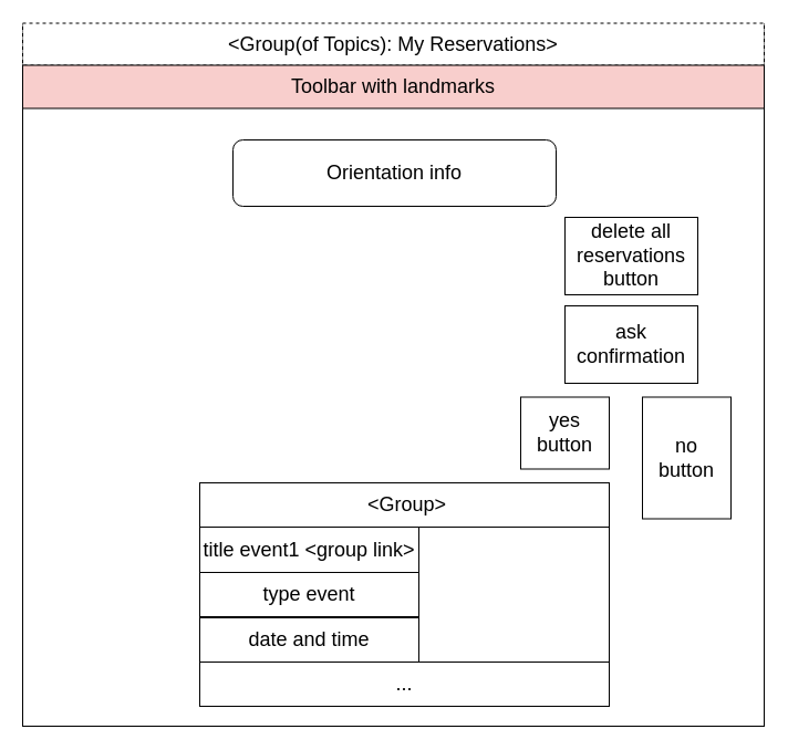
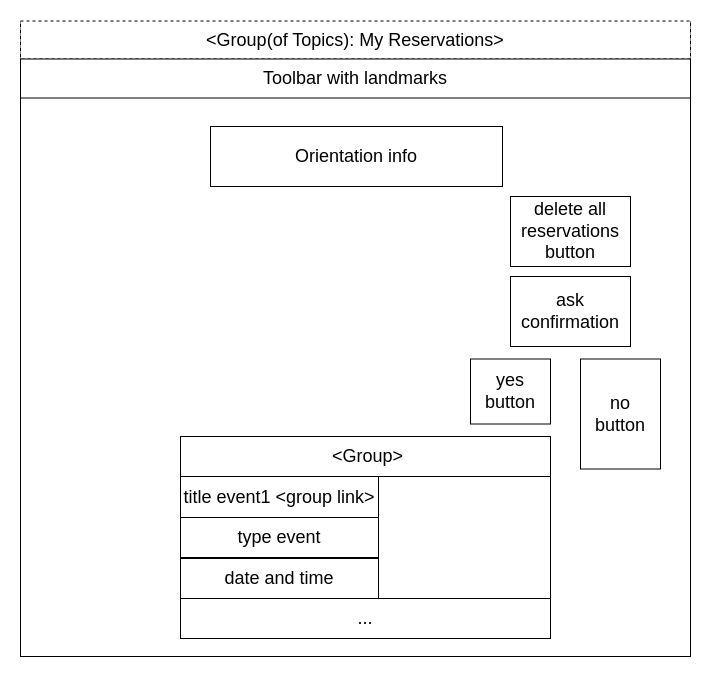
  <mxCell id="0" />
  <mxCell id="1" parent="0" />
  <mxCell id="2" value="" style="rounded=0;whiteSpace=wrap;html=1;" parent="1" vertex="1"><mxGeometry x="20" y="21" width="670" height="635" as="geometry" /></mxCell>
  <mxCell id="3" value="" style="rounded=0;whiteSpace=wrap;html=1;" parent="1" vertex="1"><mxGeometry x="370" y="476" width="180" height="130" as="geometry" /></mxCell>
  <mxCell id="4" value="&lt;div style=&quot;text-align: left ; font-size: 18px&quot;&gt;&lt;span&gt;&amp;lt;Group(of Topics): My Reservations&amp;gt;&lt;/span&gt;&lt;br&gt;&lt;/div&gt;" style="rounded=0;whiteSpace=wrap;html=1;fontSize=18;dashed=1;" parent="1" vertex="1"><mxGeometry x="20" y="20.5" width="670" height="38" as="geometry" /></mxCell>
- <mxCell id="5" value="Toolbar with landmarks" style="rounded=0;whiteSpace=wrap;html=1;fontSize=18;fillColor=#f8cecc;" parent="1" vertex="1"><mxGeometry x="20" y="58.5" width="670" height="39" as="geometry" /></mxCell>
+ <mxCell id="5" value="Toolbar with landmarks" style="rounded=0;whiteSpace=wrap;html=1;fontSize=18;" parent="1" vertex="1"><mxGeometry x="20" y="58.5" width="670" height="39" as="geometry" /></mxCell>
  <mxCell id="6" value="&amp;nbsp;&amp;lt;Group&amp;gt;" style="rounded=0;whiteSpace=wrap;html=1;fontSize=18;" parent="1" vertex="1"><mxGeometry x="180" y="436" width="370" height="40" as="geometry" /></mxCell>
  <mxCell id="7" value="..." style="rounded=0;whiteSpace=wrap;html=1;fontSize=18;" parent="1" vertex="1"><mxGeometry x="180" y="598" width="370" height="40" as="geometry" /></mxCell>
  <mxCell id="8" value="title event1 &amp;lt;group link&amp;gt;" style="rounded=0;whiteSpace=wrap;html=1;fontSize=18;" parent="1" vertex="1"><mxGeometry x="180" y="476" width="198" height="42" as="geometry" /></mxCell>
  <mxCell id="9" value="delete all reservations&lt;br&gt;button" style="rounded=0;whiteSpace=wrap;html=1;fontSize=18;" parent="1" vertex="1"><mxGeometry x="510" y="196" width="120" height="70" as="geometry" /></mxCell>
  <mxCell id="10" value="type event" style="rounded=0;whiteSpace=wrap;html=1;fontSize=18;" parent="1" vertex="1"><mxGeometry x="180" y="517" width="198" height="40" as="geometry" /></mxCell>
  <mxCell id="11" value="date and time" style="rounded=0;whiteSpace=wrap;html=1;fontSize=18;" parent="1" vertex="1"><mxGeometry x="180" y="558" width="198" height="40" as="geometry" /></mxCell>
- <mxCell id="12" value="&lt;span style=&quot;font-size: 18px&quot;&gt;Orientation info&lt;/span&gt;" style="whiteSpace=wrap;html=1;rounded=1;" parent="1" vertex="1"><mxGeometry x="210" y="126" width="292" height="60" as="geometry" /></mxCell>
+ <mxCell id="12" value="&lt;span style=&quot;font-size: 18px&quot;&gt;Orientation info&lt;/span&gt;" style="rounded=0;whiteSpace=wrap;html=1;" parent="1" vertex="1"><mxGeometry x="210" y="126" width="292" height="60" as="geometry" /></mxCell>
  <mxCell id="13" value="ask confirmation" style="rounded=0;whiteSpace=wrap;html=1;fontSize=18;" parent="1" vertex="1"><mxGeometry x="510" y="276" width="120" height="70" as="geometry" /></mxCell>
  <mxCell id="14" value="yes&lt;br&gt;button" style="rounded=0;whiteSpace=wrap;html=1;fontSize=18;" parent="1" vertex="1"><mxGeometry x="470" y="358.5" width="80" height="65" as="geometry" /></mxCell>
  <mxCell id="15" value="no&lt;br&gt;button" style="rounded=0;whiteSpace=wrap;html=1;fontSize=18;" parent="1" vertex="1"><mxGeometry x="580" y="358.5" width="80" height="110" as="geometry" /></mxCell>
